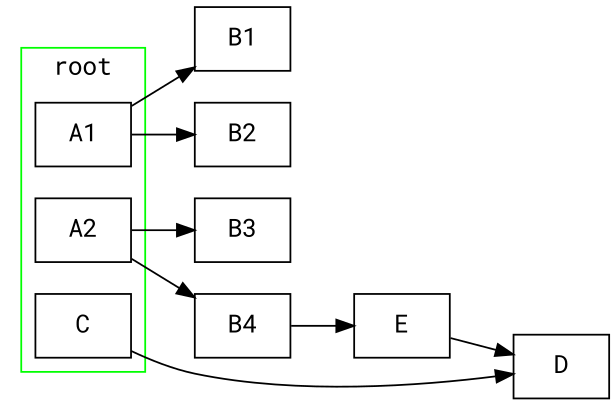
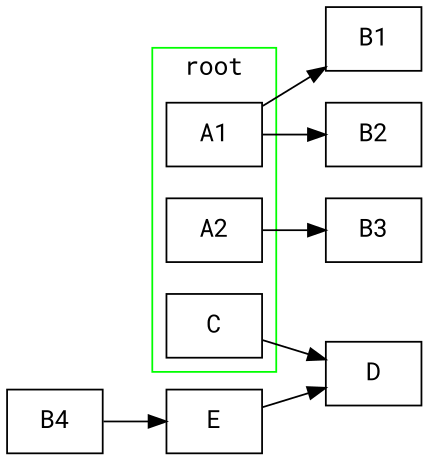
  digraph {
    fontname="Roboto Mono"
    rankdir=LR
    node [fontname="Roboto Mono" shape=rectangle]
    edge [fontname="Roboto Mono"]
    A1
    A2
    C
    B1
    B2
    B3
    B4
    D
    E
    subgraph cluster_1 {
      color=green
      label=root
      A1
      A2
      C
    }
    A1 -> B1
    A1 -> B2
    A2 -> B3
-   A2 -> B4
    C -> D
    B4 -> E
    E -> D
  }
